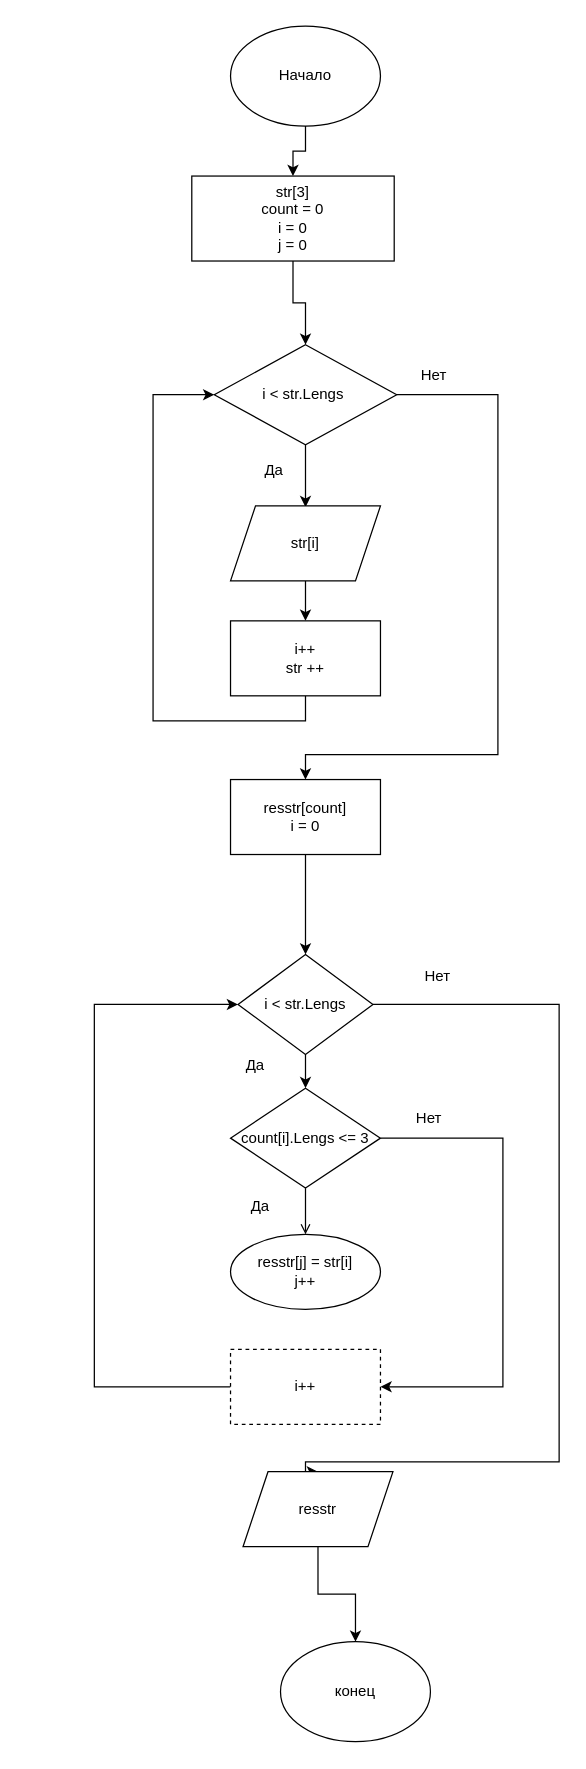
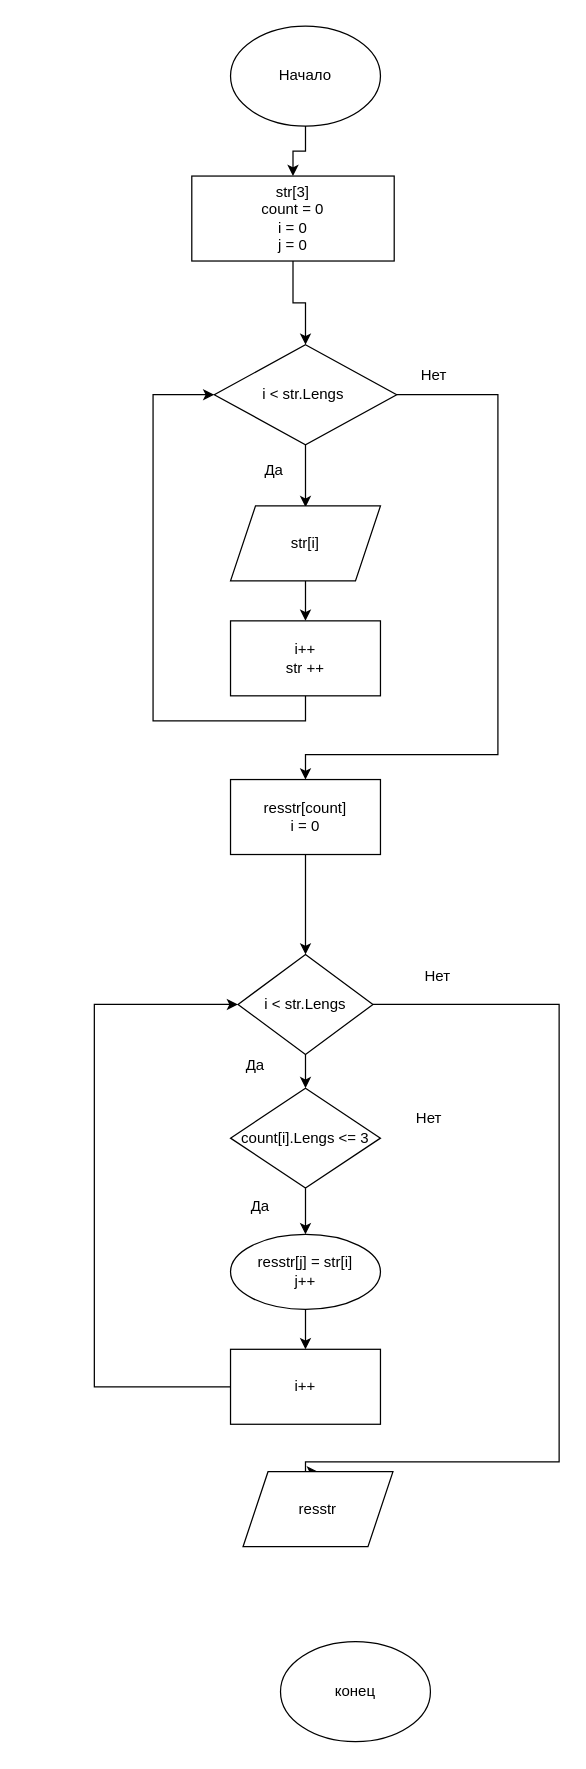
  <mxCell id="0" />
  <mxCell id="1" parent="0" />
  <mxCell id="2" style="edgeStyle=orthogonalEdgeStyle;rounded=0;orthogonalLoop=1;jettySize=auto;html=1;exitX=0;exitY=0.5;exitDx=0;exitDy=0;entryX=0;entryY=0.5;entryDx=0;entryDy=0;" parent="1" edge="1"><mxGeometry relative="1" as="geometry"><mxPoint x="20" y="580" as="targetPoint" /></mxGeometry></mxCell>
  <mxCell id="3" style="edgeStyle=orthogonalEdgeStyle;rounded=0;orthogonalLoop=1;jettySize=auto;html=1;exitX=0.5;exitY=1;exitDx=0;exitDy=0;" parent="1" source="4" target="6" edge="1"><mxGeometry relative="1" as="geometry" /></mxCell>
  <mxCell id="4" value="Начало" style="ellipse;whiteSpace=wrap;html=1;" parent="1" vertex="1"><mxGeometry x="184" y="20" width="120" height="80" as="geometry" /></mxCell>
  <mxCell id="5" style="edgeStyle=orthogonalEdgeStyle;rounded=0;orthogonalLoop=1;jettySize=auto;html=1;exitX=0.5;exitY=1;exitDx=0;exitDy=0;entryX=0.5;entryY=0;entryDx=0;entryDy=0;" parent="1" source="6" target="8" edge="1"><mxGeometry relative="1" as="geometry" /></mxCell>
  <mxCell id="6" value="str[3]&lt;br&gt;count = 0&lt;br&gt;i = 0&lt;br&gt;j = 0" style="rounded=0;whiteSpace=wrap;html=1;" parent="1" vertex="1"><mxGeometry x="153" y="140" width="162" height="68" as="geometry" /></mxCell>
  <mxCell id="7" style="edgeStyle=orthogonalEdgeStyle;rounded=0;orthogonalLoop=1;jettySize=auto;html=1;exitX=0.5;exitY=1;exitDx=0;exitDy=0;entryX=0.5;entryY=0;entryDx=0;entryDy=0;" parent="1" source="8" edge="1"><mxGeometry relative="1" as="geometry"><mxPoint x="244" y="405" as="targetPoint" /></mxGeometry></mxCell>
  <mxCell id="8" value="i &amp;lt; str.Lengs&amp;nbsp;" style="rhombus;whiteSpace=wrap;html=1;" parent="1" vertex="1"><mxGeometry x="171" y="275" width="146" height="80" as="geometry" /></mxCell>
  <mxCell id="9" style="edgeStyle=orthogonalEdgeStyle;rounded=0;orthogonalLoop=1;jettySize=auto;html=1;exitX=0;exitY=1;exitDx=0;exitDy=0;entryX=0.5;entryY=0;entryDx=0;entryDy=0;" edge="1" parent="1" source="10" target="17"><mxGeometry relative="1" as="geometry"><mxPoint x="456" y="614" as="targetPoint" /><Array as="points"><mxPoint x="398" y="315" /><mxPoint x="398" y="603" /><mxPoint x="244" y="603" /></Array></mxGeometry></mxCell>
  <mxCell id="10" value="Нет" style="text;html=1;strokeColor=none;fillColor=none;align=center;verticalAlign=middle;whiteSpace=wrap;rounded=0;" parent="1" vertex="1"><mxGeometry x="317" y="285" width="60" height="30" as="geometry" /></mxCell>
  <mxCell id="11" value="Да" style="text;html=1;strokeColor=none;fillColor=none;align=center;verticalAlign=middle;whiteSpace=wrap;rounded=0;" parent="1" vertex="1"><mxGeometry x="189" y="361" width="60" height="30" as="geometry" /></mxCell>
  <mxCell id="12" style="edgeStyle=orthogonalEdgeStyle;rounded=0;orthogonalLoop=1;jettySize=auto;html=1;exitX=0.5;exitY=1;exitDx=0;exitDy=0;" edge="1" parent="1" source="13" target="15"><mxGeometry relative="1" as="geometry" /></mxCell>
  <mxCell id="13" value="str[i]" style="shape=parallelogram;perimeter=parallelogramPerimeter;whiteSpace=wrap;html=1;fixedSize=1;" vertex="1" parent="1"><mxGeometry x="184" y="404" width="120" height="60" as="geometry" /></mxCell>
  <mxCell id="14" style="edgeStyle=orthogonalEdgeStyle;rounded=0;orthogonalLoop=1;jettySize=auto;html=1;exitX=0.5;exitY=1;exitDx=0;exitDy=0;entryX=0;entryY=0.5;entryDx=0;entryDy=0;" edge="1" parent="1" source="15" target="8"><mxGeometry relative="1" as="geometry"><Array as="points"><mxPoint x="244" y="576" /><mxPoint x="122" y="576" /><mxPoint x="122" y="315" /></Array></mxGeometry></mxCell>
  <mxCell id="15" value="i++&lt;br&gt;str ++" style="rounded=0;whiteSpace=wrap;html=1;" vertex="1" parent="1"><mxGeometry x="184" y="496" width="120" height="60" as="geometry" /></mxCell>
  <mxCell id="16" style="edgeStyle=orthogonalEdgeStyle;rounded=0;orthogonalLoop=1;jettySize=auto;html=1;exitX=0.5;exitY=1;exitDx=0;exitDy=0;entryX=0.5;entryY=0;entryDx=0;entryDy=0;" edge="1" parent="1" source="17" target="20"><mxGeometry relative="1" as="geometry" /></mxCell>
  <mxCell id="17" value="resstr[count]&lt;br&gt;i = 0" style="rounded=0;whiteSpace=wrap;html=1;" vertex="1" parent="1"><mxGeometry x="184" y="623" width="120" height="60" as="geometry" /></mxCell>
  <mxCell id="18" style="edgeStyle=orthogonalEdgeStyle;rounded=0;orthogonalLoop=1;jettySize=auto;html=1;exitX=0.5;exitY=1;exitDx=0;exitDy=0;entryX=0.5;entryY=0;entryDx=0;entryDy=0;" edge="1" parent="1" source="20" target="23"><mxGeometry relative="1" as="geometry" /></mxCell>
  <mxCell id="19" style="edgeStyle=orthogonalEdgeStyle;rounded=0;orthogonalLoop=1;jettySize=auto;html=1;exitX=1;exitY=0.5;exitDx=0;exitDy=0;entryX=0.5;entryY=0;entryDx=0;entryDy=0;" edge="1" parent="1" source="20" target="29"><mxGeometry relative="1" as="geometry"><Array as="points"><mxPoint x="447" y="803" /><mxPoint x="447" y="1169" /><mxPoint x="244" y="1169" /></Array></mxGeometry></mxCell>
  <mxCell id="20" value="i &amp;lt; str.Lengs" style="rhombus;whiteSpace=wrap;html=1;" vertex="1" parent="1"><mxGeometry x="190" y="763" width="108" height="80" as="geometry" /></mxCell>
- <mxCell id="21" style="edgeStyle=orthogonalEdgeStyle;rounded=0;orthogonalLoop=1;jettySize=auto;html=1;exitX=0.5;exitY=1;exitDx=0;exitDy=0;entryX=0.5;entryY=0;entryDx=0;entryDy=0;endArrow=open;" edge="1" parent="1" source="23" target="25"><mxGeometry relative="1" as="geometry" /></mxCell>
- <mxCell id="22" style="edgeStyle=orthogonalEdgeStyle;rounded=0;orthogonalLoop=1;jettySize=auto;html=1;exitX=1;exitY=0.5;exitDx=0;exitDy=0;entryX=1;entryY=0.5;entryDx=0;entryDy=0;" edge="1" parent="1" source="23" target="27"><mxGeometry relative="1" as="geometry"><Array as="points"><mxPoint x="402" y="910" /><mxPoint x="402" y="1109" /></Array></mxGeometry></mxCell>
+ <mxCell id="21" style="edgeStyle=orthogonalEdgeStyle;rounded=0;orthogonalLoop=1;jettySize=auto;html=1;exitX=0.5;exitY=1;exitDx=0;exitDy=0;entryX=0.5;entryY=0;entryDx=0;entryDy=0;" edge="1" parent="1" source="23" target="25"><mxGeometry relative="1" as="geometry" /></mxCell>
  <mxCell id="23" value="count[i].Lengs &amp;lt;= 3" style="rhombus;whiteSpace=wrap;html=1;" vertex="1" parent="1"><mxGeometry x="184" y="870" width="120" height="80" as="geometry" /></mxCell>
+ <mxCell id="24" style="edgeStyle=orthogonalEdgeStyle;rounded=0;orthogonalLoop=1;jettySize=auto;html=1;exitX=0.5;exitY=1;exitDx=0;exitDy=0;entryX=0.5;entryY=0;entryDx=0;entryDy=0;" edge="1" parent="1" source="25" target="27"><mxGeometry relative="1" as="geometry" /></mxCell>
  <mxCell id="25" value="resstr[j] = str[i]&lt;br&gt;j++" style="ellipse;whiteSpace=wrap;html=1;" vertex="1" parent="1"><mxGeometry x="184" y="987" width="120" height="60" as="geometry" /></mxCell>
  <mxCell id="26" style="edgeStyle=orthogonalEdgeStyle;rounded=0;orthogonalLoop=1;jettySize=auto;html=1;exitX=0;exitY=0.5;exitDx=0;exitDy=0;entryX=0;entryY=0.5;entryDx=0;entryDy=0;" edge="1" parent="1" source="27" target="20"><mxGeometry relative="1" as="geometry"><Array as="points"><mxPoint x="75" y="1109" /><mxPoint x="75" y="803" /></Array></mxGeometry></mxCell>
- <mxCell id="27" value="i++" style="rounded=0;whiteSpace=wrap;html=1;dashed=1;" vertex="1" parent="1"><mxGeometry x="184" y="1079" width="120" height="60" as="geometry" /></mxCell>
- <mxCell id="28" style="edgeStyle=orthogonalEdgeStyle;rounded=0;orthogonalLoop=1;jettySize=auto;html=1;exitX=0.5;exitY=1;exitDx=0;exitDy=0;entryX=0.5;entryY=0;entryDx=0;entryDy=0;" edge="1" parent="1" source="29" target="34"><mxGeometry relative="1" as="geometry" /></mxCell>
+ <mxCell id="27" value="i++" style="rounded=0;whiteSpace=wrap;html=1;" vertex="1" parent="1"><mxGeometry x="184" y="1079" width="120" height="60" as="geometry" /></mxCell>
  <mxCell id="29" value="resstr" style="shape=parallelogram;perimeter=parallelogramPerimeter;whiteSpace=wrap;html=1;fixedSize=1;" vertex="1" parent="1"><mxGeometry x="194" y="1177" width="120" height="60" as="geometry" /></mxCell>
  <mxCell id="30" value="Да" style="text;html=1;strokeColor=none;fillColor=none;align=center;verticalAlign=middle;whiteSpace=wrap;rounded=0;" vertex="1" parent="1"><mxGeometry x="174" y="837" width="60" height="30" as="geometry" /></mxCell>
  <mxCell id="31" value="Нет" style="text;html=1;strokeColor=none;fillColor=none;align=center;verticalAlign=middle;whiteSpace=wrap;rounded=0;" vertex="1" parent="1"><mxGeometry x="320" y="766" width="60" height="30" as="geometry" /></mxCell>
  <mxCell id="32" value="Нет" style="text;html=1;strokeColor=none;fillColor=none;align=center;verticalAlign=middle;whiteSpace=wrap;rounded=0;" vertex="1" parent="1"><mxGeometry x="313" y="879" width="60" height="30" as="geometry" /></mxCell>
  <mxCell id="33" value="Да" style="text;html=1;strokeColor=none;fillColor=none;align=center;verticalAlign=middle;whiteSpace=wrap;rounded=0;" vertex="1" parent="1"><mxGeometry x="178" y="950" width="60" height="30" as="geometry" /></mxCell>
  <mxCell id="34" value="конец" style="ellipse;whiteSpace=wrap;html=1;" vertex="1" parent="1"><mxGeometry x="224" y="1313" width="120" height="80" as="geometry" /></mxCell>
